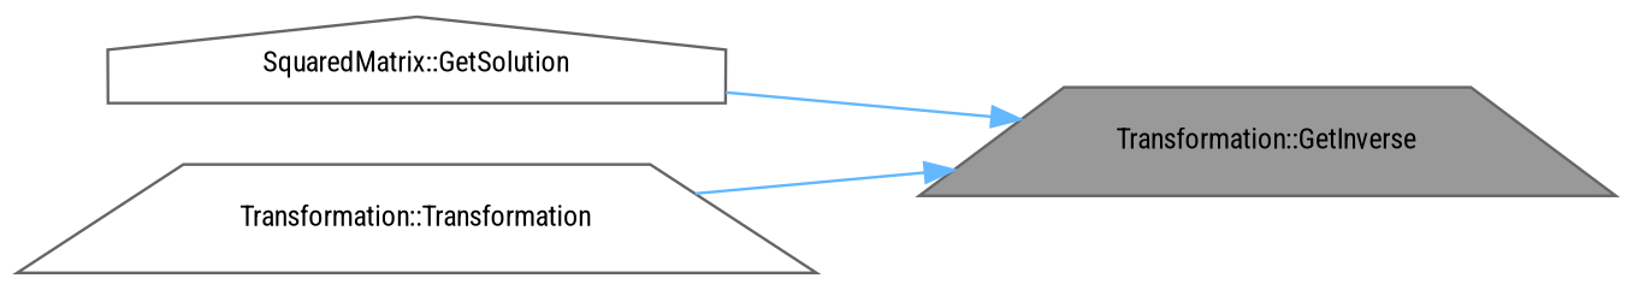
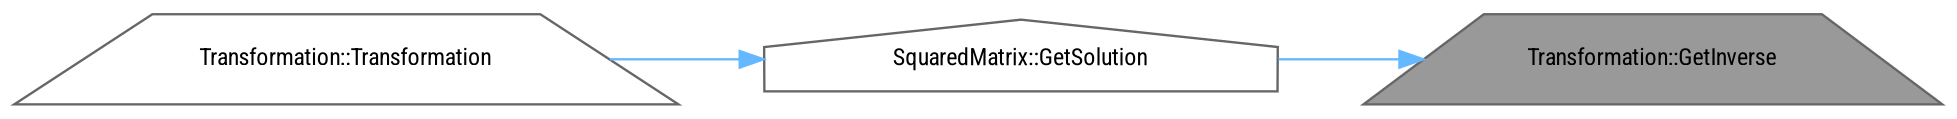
  digraph {
    fontname="Roboto Condensed"
    rankdir=RL
    node [color=grey40 fillcolor=white fontname="Roboto Condensed" fontsize=10 shape=trapezium style=filled]
    edge [color=steelblue1 dir=back fontname="Roboto Condensed" fontsize=10 labelfontname=Helvetica labelfontsize=10 style=solid]
    n1 [color=gray40 fillcolor=grey60 fontcolor=black height=0.2 label="Transformation::GetInverse" width=0.4]
    n2 [height=0.2 label="SquaredMatrix::GetSolution" shape=house width=0.4]
    n3 [height=0.2 label="Transformation::Transformation" width=0.4]
    n1 -> n2
-   n1 -> n3
+   n2 -> n3
  }
